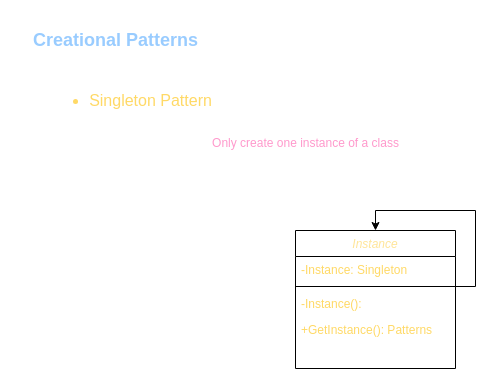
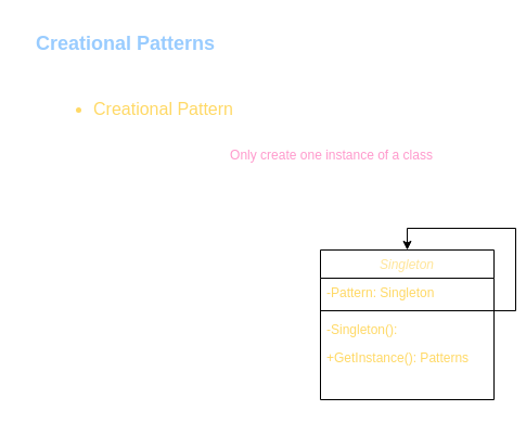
  <mxCell id="0" />
  <mxCell id="1" parent="0" />
- <mxCell id="2" value="Instance" style="swimlane;fontStyle=2;align=center;verticalAlign=top;childLayout=stackLayout;horizontal=1;startSize=26;horizontalStack=0;resizeParent=1;resizeLast=0;collapsible=1;marginBottom=0;rounded=0;shadow=0;strokeWidth=1;labelBorderColor=none;fontColor=#FFE599;" parent="1" vertex="1"><mxGeometry x="295" y="230" width="160" height="138" as="geometry"><mxRectangle x="40" y="120" width="160" height="26" as="alternateBounds" /></mxGeometry></mxCell>
- <mxCell id="3" value="-Instance: Singleton&#10;" style="text;align=left;verticalAlign=top;spacingLeft=4;spacingRight=4;overflow=hidden;rotatable=0;points=[[0,0.5],[1,0.5]];portConstraint=eastwest;fontColor=#FFD966;" parent="2" vertex="1"><mxGeometry y="26" width="160" height="26" as="geometry" /></mxCell>
+ <mxCell id="2" value="Singleton" style="swimlane;fontStyle=2;align=center;verticalAlign=top;childLayout=stackLayout;horizontal=1;startSize=26;horizontalStack=0;resizeParent=1;resizeLast=0;collapsible=1;marginBottom=0;rounded=0;shadow=0;strokeWidth=1;labelBorderColor=none;fontColor=#FFE599;" parent="1" vertex="1"><mxGeometry x="295" y="230" width="160" height="138" as="geometry"><mxRectangle x="40" y="120" width="160" height="26" as="alternateBounds" /></mxGeometry></mxCell>
+ <mxCell id="3" value="-Pattern: Singleton&#10;" style="text;align=left;verticalAlign=top;spacingLeft=4;spacingRight=4;overflow=hidden;rotatable=0;points=[[0,0.5],[1,0.5]];portConstraint=eastwest;fontColor=#FFD966;" parent="2" vertex="1"><mxGeometry y="26" width="160" height="26" as="geometry" /></mxCell>
  <mxCell id="4" style="edgeStyle=orthogonalEdgeStyle;rounded=0;orthogonalLoop=1;jettySize=auto;html=1;entryX=0.5;entryY=0;entryDx=0;entryDy=0;" edge="1" parent="2" source="5" target="2"><mxGeometry relative="1" as="geometry"><mxPoint x="310" y="-10" as="targetPoint" /><Array as="points"><mxPoint x="180" y="56" /><mxPoint x="180" y="-20" /><mxPoint x="80" y="-20" /></Array></mxGeometry></mxCell>
  <mxCell id="5" value="" style="line;html=1;strokeWidth=1;align=left;verticalAlign=middle;spacingTop=-1;spacingLeft=3;spacingRight=3;rotatable=0;labelPosition=right;points=[];portConstraint=eastwest;" parent="2" vertex="1"><mxGeometry y="52" width="160" height="8" as="geometry" /></mxCell>
- <mxCell id="6" value="-Instance():&#10;" style="text;align=left;verticalAlign=top;spacingLeft=4;spacingRight=4;overflow=hidden;rotatable=0;points=[[0,0.5],[1,0.5]];portConstraint=eastwest;fontColor=#FFD966;" parent="2" vertex="1"><mxGeometry y="60" width="160" height="26" as="geometry" /></mxCell>
+ <mxCell id="6" value="-Singleton():&#10;" style="text;align=left;verticalAlign=top;spacingLeft=4;spacingRight=4;overflow=hidden;rotatable=0;points=[[0,0.5],[1,0.5]];portConstraint=eastwest;fontColor=#FFD966;" parent="2" vertex="1"><mxGeometry y="60" width="160" height="26" as="geometry" /></mxCell>
  <mxCell id="7" value="+GetInstance(): Patterns" style="text;align=left;verticalAlign=top;spacingLeft=4;spacingRight=4;overflow=hidden;rotatable=0;points=[[0,0.5],[1,0.5]];portConstraint=eastwest;fontColor=#FFD966;" vertex="1" parent="2"><mxGeometry y="86" width="160" height="26" as="geometry" /></mxCell>
  <mxCell id="8" value="&lt;font style=&quot;font-size: 18px;&quot;&gt;Creational Patterns&lt;/font&gt;" style="text;html=1;align=center;verticalAlign=middle;resizable=0;points=[];autosize=1;fontStyle=1;fontSize=18;strokeColor=none;absoluteArcSize=0;fontColor=#99CCFF;" vertex="1" parent="1"><mxGeometry x="20" y="20" width="190" height="40" as="geometry" /></mxCell>
- <mxCell id="9" value="&lt;ul&gt;&lt;li&gt;Singleton Pattern&lt;/li&gt;&lt;/ul&gt;" style="text;html=1;align=center;verticalAlign=middle;resizable=0;points=[];autosize=1;strokeColor=none;fillColor=none;fontSize=16;fontColor=#FFD966;" vertex="1" parent="1"><mxGeometry x="35" y="70" width="190" height="60" as="geometry" /></mxCell>
+ <mxCell id="9" value="&lt;ul&gt;&lt;li&gt;Creational Pattern&lt;/li&gt;&lt;/ul&gt;" style="text;html=1;align=center;verticalAlign=middle;resizable=0;points=[];autosize=1;strokeColor=none;fillColor=none;fontSize=16;fontColor=#FFD966;" vertex="1" parent="1"><mxGeometry x="35" y="70" width="190" height="60" as="geometry" /></mxCell>
  <mxCell id="10" value="Only create one instance of a class" style="text;html=1;align=center;verticalAlign=middle;resizable=0;points=[];autosize=1;strokeColor=none;fillColor=none;fontColor=#FF99CC;" vertex="1" parent="1"><mxGeometry x="200" y="128" width="210" height="30" as="geometry" /></mxCell>
